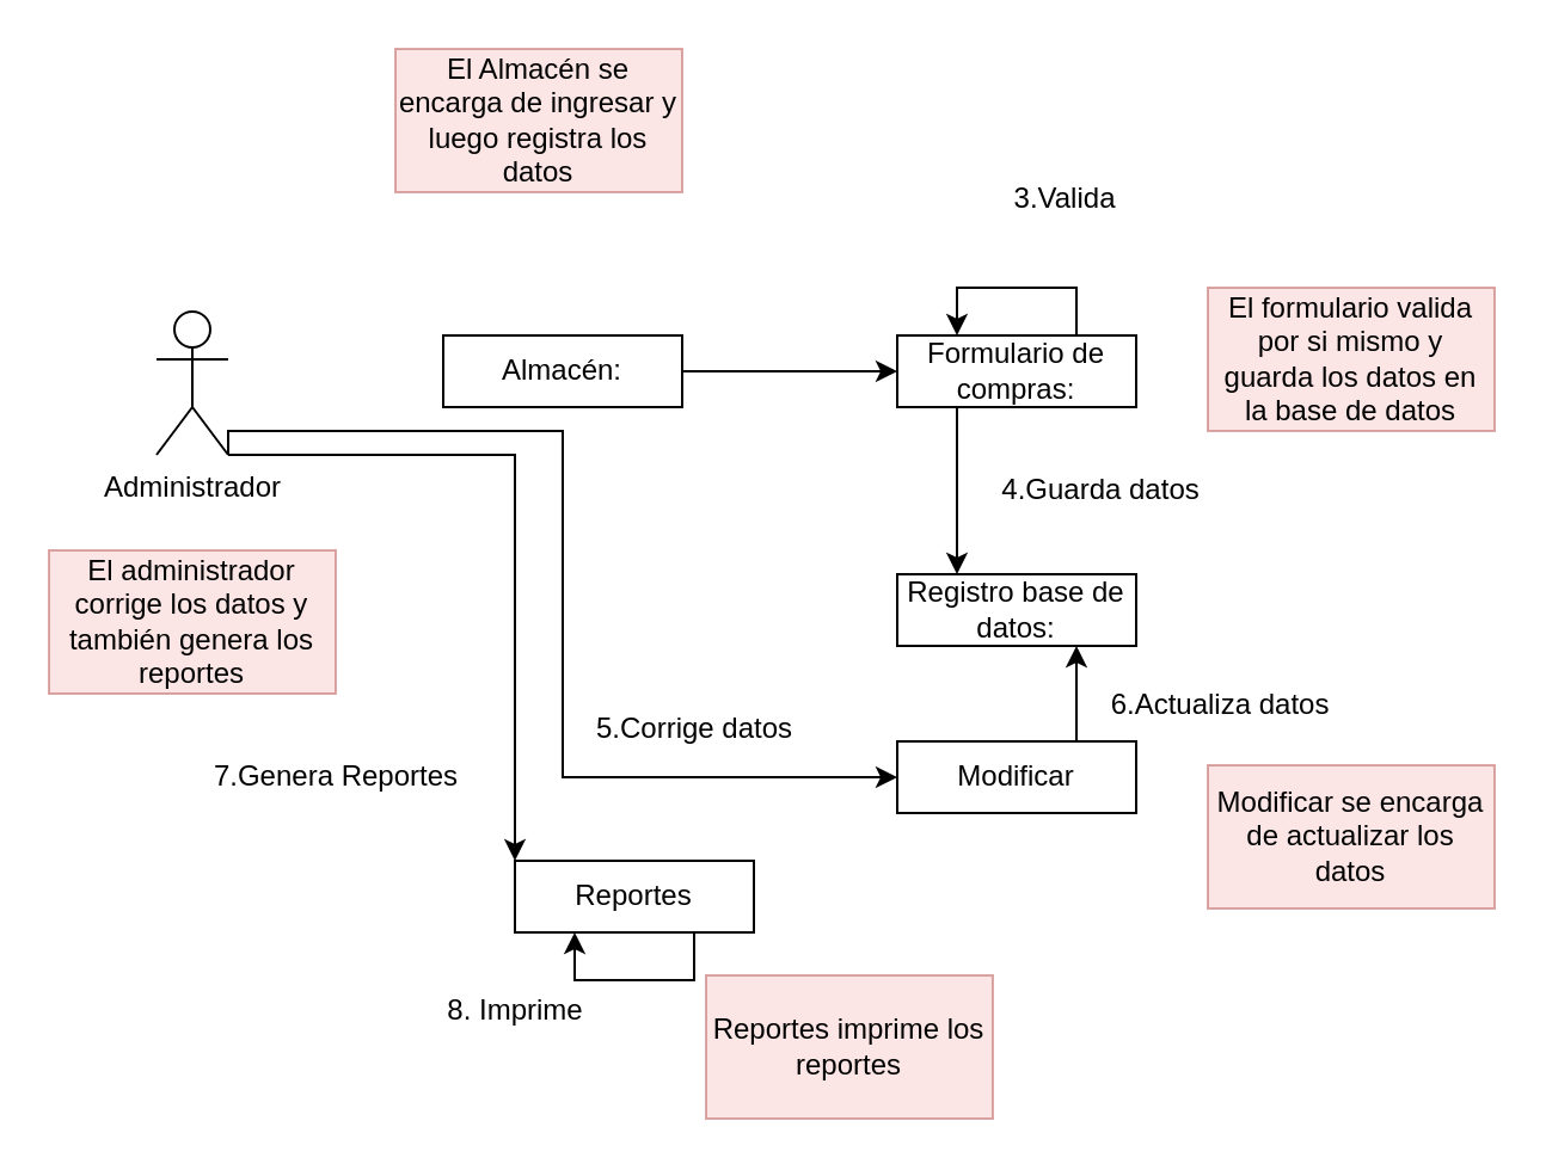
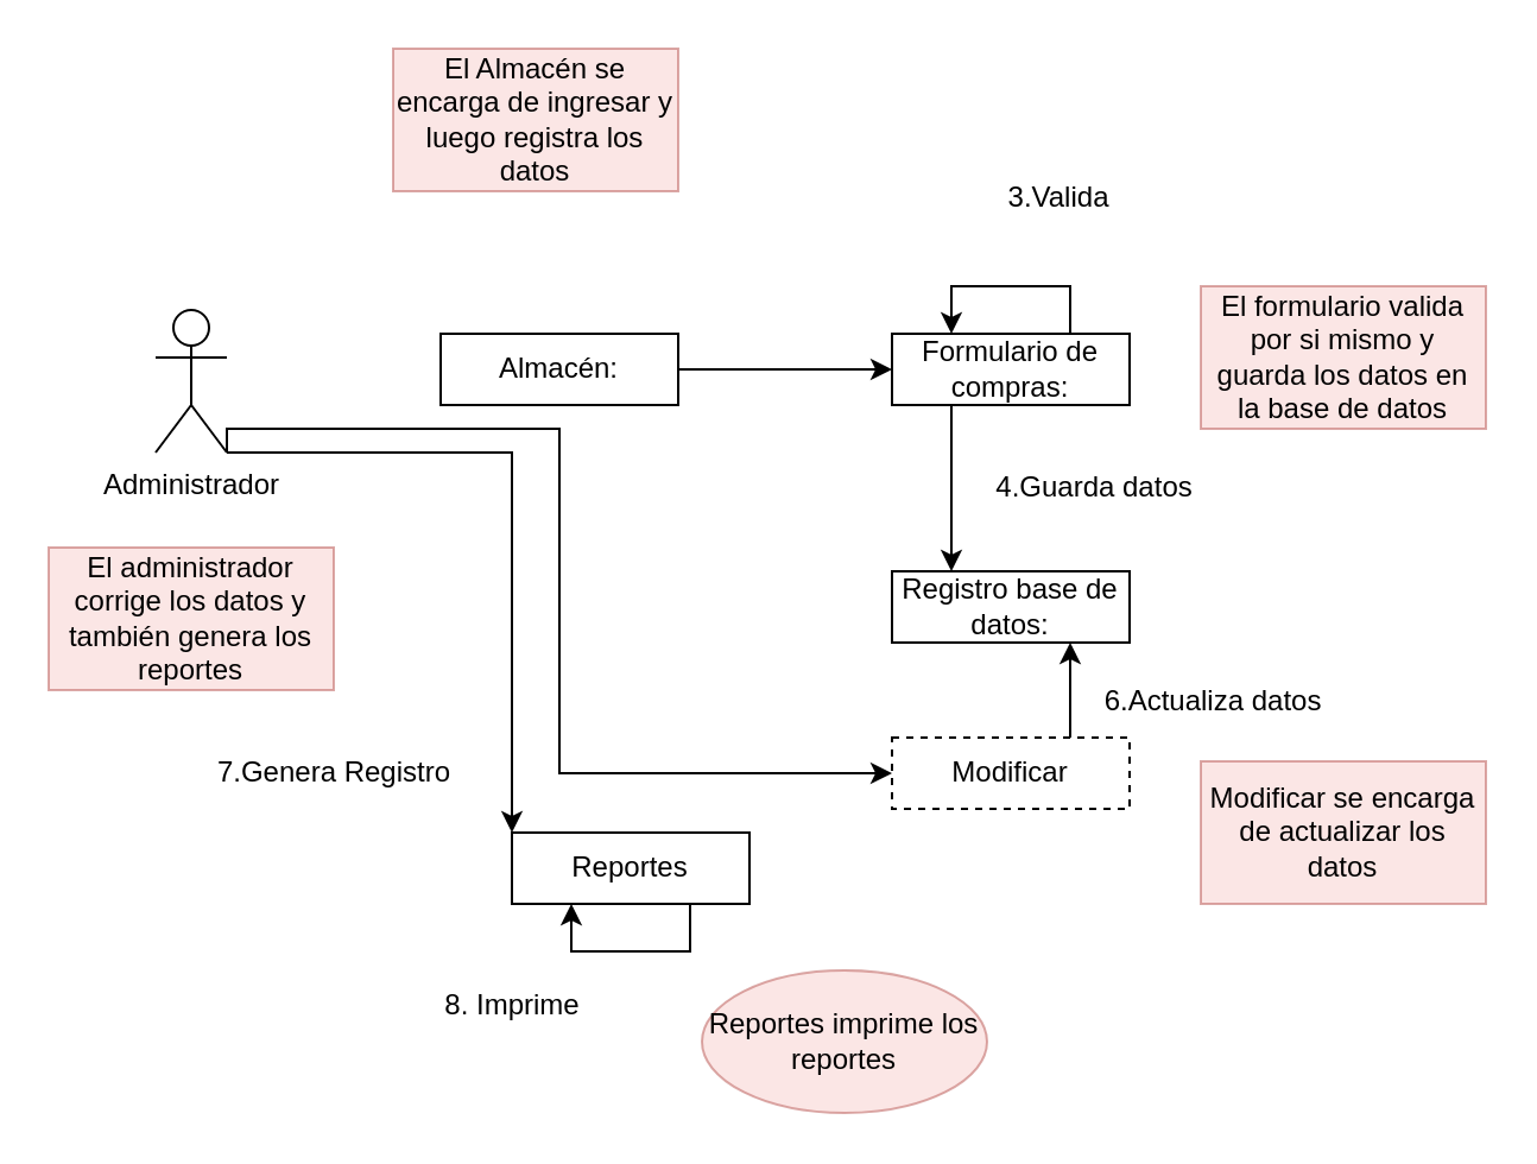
  <mxCell id="0" />
  <mxCell id="1" parent="0" />
  <mxCell id="2" style="edgeStyle=orthogonalEdgeStyle;rounded=0;orthogonalLoop=1;jettySize=auto;html=1;exitX=1;exitY=1;exitDx=0;exitDy=0;exitPerimeter=0;entryX=0;entryY=0;entryDx=0;entryDy=0;" parent="1" source="4" target="12" edge="1"><mxGeometry relative="1" as="geometry"><Array as="points"><mxPoint x="215" y="190" /></Array></mxGeometry></mxCell>
  <mxCell id="3" style="edgeStyle=orthogonalEdgeStyle;rounded=0;orthogonalLoop=1;jettySize=auto;html=1;exitX=1;exitY=1;exitDx=0;exitDy=0;exitPerimeter=0;entryX=0;entryY=0.5;entryDx=0;entryDy=0;" parent="1" source="4" target="11" edge="1"><mxGeometry relative="1" as="geometry"><Array as="points"><mxPoint x="95" y="180" /><mxPoint x="235" y="180" /><mxPoint x="235" y="325" /></Array></mxGeometry></mxCell>
  <mxCell id="4" value="Administrador" style="shape=umlActor;verticalLabelPosition=bottom;verticalAlign=top;html=1;outlineConnect=0;" parent="1" vertex="1"><mxGeometry x="65" y="130" width="30" height="60" as="geometry" /></mxCell>
  <mxCell id="5" style="edgeStyle=orthogonalEdgeStyle;rounded=0;orthogonalLoop=1;jettySize=auto;html=1;exitX=1;exitY=0.5;exitDx=0;exitDy=0;entryX=0;entryY=0.5;entryDx=0;entryDy=0;" parent="1" source="6" target="8" edge="1"><mxGeometry relative="1" as="geometry" /></mxCell>
  <mxCell id="6" value="Almacén:" style="rounded=0;whiteSpace=wrap;html=1;" parent="1" vertex="1"><mxGeometry x="185" y="140" width="100" height="30" as="geometry" /></mxCell>
  <mxCell id="7" style="edgeStyle=orthogonalEdgeStyle;rounded=0;orthogonalLoop=1;jettySize=auto;html=1;exitX=0.25;exitY=1;exitDx=0;exitDy=0;entryX=0.25;entryY=0;entryDx=0;entryDy=0;" parent="1" source="8" target="9" edge="1"><mxGeometry relative="1" as="geometry" /></mxCell>
  <mxCell id="8" value="Formulario de compras:" style="rounded=0;whiteSpace=wrap;html=1;" parent="1" vertex="1"><mxGeometry x="375" y="140" width="100" height="30" as="geometry" /></mxCell>
  <mxCell id="9" value="Registro base de datos:" style="rounded=0;whiteSpace=wrap;html=1;" parent="1" vertex="1"><mxGeometry x="375" y="240" width="100" height="30" as="geometry" /></mxCell>
  <mxCell id="10" style="edgeStyle=orthogonalEdgeStyle;rounded=0;orthogonalLoop=1;jettySize=auto;html=1;exitX=0.75;exitY=0;exitDx=0;exitDy=0;entryX=0.75;entryY=1;entryDx=0;entryDy=0;" parent="1" source="11" target="9" edge="1"><mxGeometry relative="1" as="geometry" /></mxCell>
- <mxCell id="11" value="Modificar" style="rounded=0;whiteSpace=wrap;html=1;" parent="1" vertex="1"><mxGeometry x="375" y="310" width="100" height="30" as="geometry" /></mxCell>
- <mxCell id="12" value="Reportes" style="rounded=0;whiteSpace=wrap;html=1;" parent="1" vertex="1"><mxGeometry x="215" y="360" width="100" height="30" as="geometry" /></mxCell>
+ <mxCell id="11" value="Modificar" style="rounded=0;whiteSpace=wrap;html=1;dashed=1;" parent="1" vertex="1"><mxGeometry x="375" y="310" width="100" height="30" as="geometry" /></mxCell>
+ <mxCell id="12" value="Reportes" style="rounded=0;whiteSpace=wrap;html=1;" parent="1" vertex="1"><mxGeometry x="215" y="350" width="100" height="30" as="geometry" /></mxCell>
  <mxCell id="13" style="edgeStyle=orthogonalEdgeStyle;rounded=0;orthogonalLoop=1;jettySize=auto;html=1;exitX=0.75;exitY=1;exitDx=0;exitDy=0;entryX=0.25;entryY=1;entryDx=0;entryDy=0;" parent="1" source="12" target="12" edge="1"><mxGeometry relative="1" as="geometry" /></mxCell>
  <mxCell id="14" value="8. Imprime" style="text;html=1;align=center;verticalAlign=middle;resizable=0;points=[];autosize=1;strokeColor=none;fillColor=none;" parent="1" vertex="1"><mxGeometry x="175" y="408" width="80" height="30" as="geometry" /></mxCell>
- <mxCell id="15" value="7.Genera Reportes" style="text;html=1;align=center;verticalAlign=middle;resizable=0;points=[];autosize=1;strokeColor=none;fillColor=none;" parent="1" vertex="1"><mxGeometry x="75" y="310" width="130" height="30" as="geometry" /></mxCell>
+ <mxCell id="15" value="7.Genera Registro" style="text;html=1;align=center;verticalAlign=middle;resizable=0;points=[];autosize=1;strokeColor=none;fillColor=none;" parent="1" vertex="1"><mxGeometry x="75" y="310" width="130" height="30" as="geometry" /></mxCell>
  <mxCell id="16" value="6.Actualiza datos" style="text;html=1;align=center;verticalAlign=middle;resizable=0;points=[];autosize=1;strokeColor=none;fillColor=none;" parent="1" vertex="1"><mxGeometry x="455" y="280" width="110" height="30" as="geometry" /></mxCell>
- <mxCell id="17" value="5.Corrige datos" style="text;html=1;align=center;verticalAlign=middle;resizable=0;points=[];autosize=1;strokeColor=none;fillColor=none;" parent="1" vertex="1"><mxGeometry x="235" y="290" width="110" height="30" as="geometry" /></mxCell>
  <mxCell id="18" style="edgeStyle=orthogonalEdgeStyle;rounded=0;orthogonalLoop=1;jettySize=auto;html=1;exitX=0.75;exitY=0;exitDx=0;exitDy=0;entryX=0.25;entryY=0;entryDx=0;entryDy=0;" parent="1" source="8" target="8" edge="1"><mxGeometry relative="1" as="geometry"><Array as="points"><mxPoint x="450" y="120" /><mxPoint x="400" y="120" /></Array></mxGeometry></mxCell>
  <mxCell id="19" value="3.Valida" style="text;html=1;align=center;verticalAlign=middle;resizable=0;points=[];autosize=1;strokeColor=none;fillColor=none;" parent="1" vertex="1"><mxGeometry x="410" y="68" width="70" height="30" as="geometry" /></mxCell>
  <mxCell id="20" value="4.Guarda datos" style="text;html=1;align=center;verticalAlign=middle;resizable=0;points=[];autosize=1;strokeColor=none;fillColor=none;" parent="1" vertex="1"><mxGeometry x="405" y="190" width="110" height="30" as="geometry" /></mxCell>
  <mxCell id="21" value="El Almacén se encarga de ingresar y luego registra los datos" style="whiteSpace=wrap;html=1;fillColor=#f8cecc;strokeColor=#b85450;opacity=50;" vertex="1" parent="1"><mxGeometry x="165" y="20" width="120" height="60" as="geometry" /></mxCell>
  <mxCell id="22" value="El formulario valida por si mismo y guarda los datos en la base de datos" style="whiteSpace=wrap;html=1;fillColor=#f8cecc;strokeColor=#b85450;opacity=50;" vertex="1" parent="1"><mxGeometry x="505" y="120" width="120" height="60" as="geometry" /></mxCell>
  <mxCell id="23" value="Modificar se encarga de actualizar los datos" style="whiteSpace=wrap;html=1;fillColor=#f8cecc;strokeColor=#b85450;opacity=50;" vertex="1" parent="1"><mxGeometry x="505" y="320" width="120" height="60" as="geometry" /></mxCell>
  <mxCell id="24" value="El administrador corrige los datos y también genera los reportes" style="whiteSpace=wrap;html=1;fillColor=#f8cecc;strokeColor=#b85450;opacity=50;" vertex="1" parent="1"><mxGeometry x="20" y="230" width="120" height="60" as="geometry" /></mxCell>
- <mxCell id="25" value="Reportes imprime los reportes" style="whiteSpace=wrap;html=1;fillColor=#f8cecc;strokeColor=#b85450;opacity=50;" vertex="1" parent="1"><mxGeometry x="295" y="408" width="120" height="60" as="geometry" /></mxCell>
+ <mxCell id="25" value="Reportes imprime los reportes" style="ellipse;whiteSpace=wrap;html=1;fillColor=#f8cecc;strokeColor=#b85450;opacity=50;" vertex="1" parent="1"><mxGeometry x="295" y="408" width="120" height="60" as="geometry" /></mxCell>
